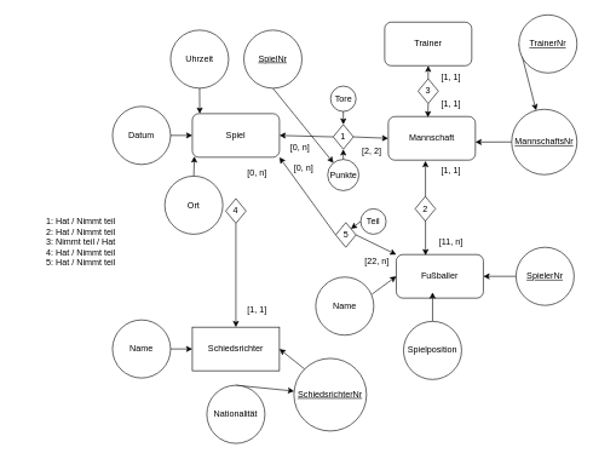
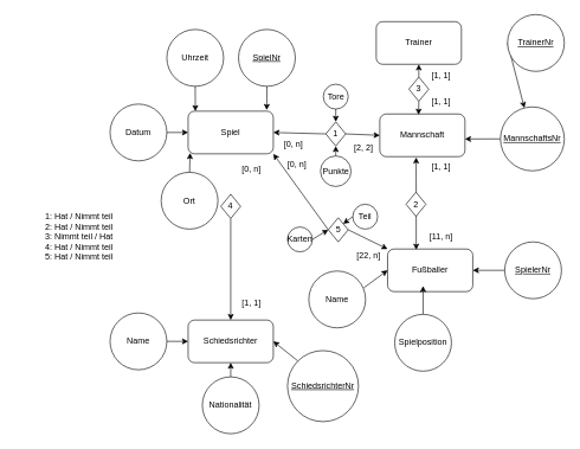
  <mxCell id="0" />
  <mxCell id="1" parent="0" />
  <mxCell id="2" value="Spiel" style="rounded=1;whiteSpace=wrap;html=1;" vertex="1" parent="1"><mxGeometry x="264" y="156" width="120" height="60" as="geometry" /></mxCell>
  <mxCell id="3" value="Mannschaft" style="rounded=1;whiteSpace=wrap;html=1;" vertex="1" parent="1"><mxGeometry x="534" y="160" width="120" height="60" as="geometry" /></mxCell>
- <mxCell id="4" value="Schiedsrichter" style="whiteSpace=wrap;html=1;rounded=0;" vertex="1" parent="1"><mxGeometry x="264" y="450" width="120" height="60" as="geometry" /></mxCell>
+ <mxCell id="4" value="Schiedsrichter" style="rounded=1;whiteSpace=wrap;html=1;" vertex="1" parent="1"><mxGeometry x="264" y="450" width="120" height="60" as="geometry" /></mxCell>
  <mxCell id="5" value="Fußballer" style="rounded=1;whiteSpace=wrap;html=1;" vertex="1" parent="1"><mxGeometry x="545" y="350" width="120" height="60" as="geometry" /></mxCell>
  <mxCell id="6" style="edgeStyle=none;html=1;exitX=0;exitY=0.5;exitDx=0;exitDy=0;entryX=1;entryY=0.586;entryDx=0;entryDy=0;entryPerimeter=0;" edge="1" parent="1" source="7" target="3"><mxGeometry relative="1" as="geometry" /></mxCell>
  <mxCell id="7" value="&lt;u&gt;MannschaftsNr&lt;/u&gt;" style="ellipse;whiteSpace=wrap;html=1;aspect=fixed;" vertex="1" parent="1"><mxGeometry x="704" y="150" width="90" height="90" as="geometry" /></mxCell>
  <mxCell id="8" value="Trainer" style="rounded=1;whiteSpace=wrap;html=1;" vertex="1" parent="1"><mxGeometry x="529" y="30" width="120" height="60" as="geometry" /></mxCell>
  <mxCell id="9" style="edgeStyle=none;html=1;exitX=0;exitY=0.5;exitDx=0;exitDy=0;" edge="1" parent="1" source="10" target="7"><mxGeometry relative="1" as="geometry" /></mxCell>
  <mxCell id="10" value="&lt;u&gt;TrainerNr&lt;/u&gt;" style="ellipse;whiteSpace=wrap;html=1;aspect=fixed;" vertex="1" parent="1"><mxGeometry x="714" y="20" width="80" height="80" as="geometry" /></mxCell>
  <mxCell id="11" value="" style="endArrow=classic;startArrow=classic;html=1;entryX=0.427;entryY=1.018;entryDx=0;entryDy=0;entryPerimeter=0;exitX=0.336;exitY=0.018;exitDx=0;exitDy=0;exitPerimeter=0;" edge="1" parent="1" source="5" target="3"><mxGeometry width="50" height="50" relative="1" as="geometry"><mxPoint x="504" y="480" as="sourcePoint" /><mxPoint x="554" y="430" as="targetPoint" /></mxGeometry></mxCell>
  <mxCell id="12" style="edgeStyle=none;html=1;exitX=0;exitY=0.5;exitDx=0;exitDy=0;entryX=1;entryY=0.5;entryDx=0;entryDy=0;" edge="1" parent="1" source="13" target="5"><mxGeometry relative="1" as="geometry" /></mxCell>
  <mxCell id="13" value="&lt;u&gt;SpielerNr&lt;/u&gt;" style="ellipse;whiteSpace=wrap;html=1;aspect=fixed;" vertex="1" parent="1"><mxGeometry x="710" y="340" width="80" height="80" as="geometry" /></mxCell>
  <mxCell id="14" style="edgeStyle=none;html=1;exitX=0.5;exitY=0;exitDx=0;exitDy=0;" edge="1" parent="1" source="15"><mxGeometry relative="1" as="geometry"><mxPoint x="595" y="402" as="targetPoint" /></mxGeometry></mxCell>
  <mxCell id="15" value="Spielposition" style="ellipse;whiteSpace=wrap;html=1;aspect=fixed;" vertex="1" parent="1"><mxGeometry x="555" y="442" width="80" height="80" as="geometry" /></mxCell>
  <mxCell id="16" style="edgeStyle=none;html=1;exitX=0.968;exitY=0.296;exitDx=0;exitDy=0;entryX=0;entryY=0.5;entryDx=0;entryDy=0;exitPerimeter=0;" edge="1" parent="1" source="17" target="5"><mxGeometry relative="1" as="geometry" /></mxCell>
  <mxCell id="17" value="Name" style="ellipse;whiteSpace=wrap;html=1;aspect=fixed;" vertex="1" parent="1"><mxGeometry x="434" y="381" width="80" height="80" as="geometry" /></mxCell>
  <mxCell id="18" style="edgeStyle=none;html=1;exitX=1;exitY=0.5;exitDx=0;exitDy=0;entryX=0;entryY=0.5;entryDx=0;entryDy=0;" edge="1" parent="1" source="19" target="2"><mxGeometry relative="1" as="geometry" /></mxCell>
  <mxCell id="19" value="Datum" style="ellipse;whiteSpace=wrap;html=1;aspect=fixed;" vertex="1" parent="1"><mxGeometry x="154" y="146" width="80" height="80" as="geometry" /></mxCell>
  <mxCell id="20" style="edgeStyle=none;html=1;exitX=0.5;exitY=1;exitDx=0;exitDy=0;entryX=0.085;entryY=0.001;entryDx=0;entryDy=0;entryPerimeter=0;" edge="1" parent="1" source="21" target="2"><mxGeometry relative="1" as="geometry" /></mxCell>
  <mxCell id="21" value="Uhrzeit" style="ellipse;whiteSpace=wrap;html=1;aspect=fixed;" vertex="1" parent="1"><mxGeometry x="234" y="41" width="80" height="80" as="geometry" /></mxCell>
  <mxCell id="22" style="edgeStyle=none;html=1;exitX=0.5;exitY=0;exitDx=0;exitDy=0;entryX=0.023;entryY=0.98;entryDx=0;entryDy=0;entryPerimeter=0;" edge="1" parent="1" source="23" target="2"><mxGeometry relative="1" as="geometry" /></mxCell>
  <mxCell id="23" value="Ort" style="ellipse;whiteSpace=wrap;html=1;aspect=fixed;" vertex="1" parent="1"><mxGeometry x="226" y="242" width="80" height="80" as="geometry" /></mxCell>
  <mxCell id="24" style="edgeStyle=none;html=1;exitX=1;exitY=0.5;exitDx=0;exitDy=0;entryX=0;entryY=0.5;entryDx=0;entryDy=0;" edge="1" parent="1" source="25" target="4"><mxGeometry relative="1" as="geometry" /></mxCell>
  <mxCell id="25" value="Name" style="ellipse;whiteSpace=wrap;html=1;aspect=fixed;" vertex="1" parent="1"><mxGeometry x="154" y="440" width="80" height="80" as="geometry" /></mxCell>
- <mxCell id="26" style="html=1;exitX=0.5;exitY=0;exitDx=0;exitDy=0;" edge="1" parent="1" source="27" target="29"><mxGeometry relative="1" as="geometry" /></mxCell>
+ <mxCell id="26" style="html=1;exitX=0.5;exitY=0;exitDx=0;exitDy=0;" edge="1" parent="1" source="27" target="4"><mxGeometry relative="1" as="geometry" /></mxCell>
  <mxCell id="27" value="Nationalität" style="ellipse;whiteSpace=wrap;html=1;aspect=fixed;" vertex="1" parent="1"><mxGeometry x="284" y="530" width="80" height="80" as="geometry" /></mxCell>
  <mxCell id="28" style="edgeStyle=none;html=1;exitX=0;exitY=0;exitDx=0;exitDy=0;entryX=1;entryY=0.5;entryDx=0;entryDy=0;" edge="1" parent="1" source="29" target="4"><mxGeometry relative="1" as="geometry" /></mxCell>
  <mxCell id="29" value="&lt;u&gt;SchiedsrichterNr&lt;/u&gt;" style="ellipse;whiteSpace=wrap;html=1;aspect=fixed;" vertex="1" parent="1"><mxGeometry x="404" y="493" width="100" height="100" as="geometry" /></mxCell>
  <mxCell id="30" value="" style="endArrow=classic;startArrow=none;html=1;entryX=0;entryY=0.5;entryDx=0;entryDy=0;exitX=1;exitY=0.5;exitDx=0;exitDy=0;" edge="1" parent="1" source="34" target="3"><mxGeometry width="50" height="50" relative="1" as="geometry"><mxPoint x="494" y="305" as="sourcePoint" /><mxPoint x="534" y="150" as="targetPoint" /></mxGeometry></mxCell>
- <mxCell id="31" style="edgeStyle=none;html=1;exitX=0.5;exitY=1;exitDx=0;exitDy=0;" edge="1" parent="1" source="32" target="53"><mxGeometry relative="1" as="geometry" /></mxCell>
+ <mxCell id="31" style="edgeStyle=none;html=1;exitX=0.5;exitY=1;exitDx=0;exitDy=0;entryX=0.923;entryY=-0.027;entryDx=0;entryDy=0;entryPerimeter=0;" edge="1" parent="1" source="32" target="2"><mxGeometry relative="1" as="geometry" /></mxCell>
  <mxCell id="32" value="&lt;u&gt;SpielNr&lt;/u&gt;" style="ellipse;whiteSpace=wrap;html=1;aspect=fixed;" vertex="1" parent="1"><mxGeometry x="335" y="41" width="80" height="80" as="geometry" /></mxCell>
  <mxCell id="33" value="" style="endArrow=none;startArrow=classic;html=1;entryX=0;entryY=0.5;entryDx=0;entryDy=0;exitX=1;exitY=0.5;exitDx=0;exitDy=0;" edge="1" parent="1" source="2" target="34"><mxGeometry width="50" height="50" relative="1" as="geometry"><mxPoint x="384" y="225" as="sourcePoint" /><mxPoint x="534" y="150" as="targetPoint" /></mxGeometry></mxCell>
  <mxCell id="34" value="1" style="rhombus;whiteSpace=wrap;html=1;" vertex="1" parent="1"><mxGeometry x="458" y="171" width="28" height="34" as="geometry" /></mxCell>
  <mxCell id="35" value="" style="endArrow=none;startArrow=classic;html=1;entryX=0.5;entryY=1;entryDx=0;entryDy=0;exitX=0.5;exitY=0;exitDx=0;exitDy=0;" edge="1" parent="1" source="4" target="36"><mxGeometry width="50" height="50" relative="1" as="geometry"><mxPoint x="324" y="450" as="sourcePoint" /><mxPoint x="324" y="285" as="targetPoint" /></mxGeometry></mxCell>
  <mxCell id="36" value="4" style="rhombus;whiteSpace=wrap;html=1;" vertex="1" parent="1"><mxGeometry x="310" y="273" width="28" height="34" as="geometry" /></mxCell>
  <mxCell id="37" value="" style="endArrow=none;startArrow=classic;html=1;entryX=0.5;entryY=1;entryDx=0;entryDy=0;exitX=0.455;exitY=0.018;exitDx=0;exitDy=0;exitPerimeter=0;" edge="1" parent="1" source="3" target="39"><mxGeometry width="50" height="50" relative="1" as="geometry"><mxPoint x="588.6" y="161.08" as="sourcePoint" /><mxPoint x="589" y="90" as="targetPoint" /></mxGeometry></mxCell>
  <mxCell id="38" style="edgeStyle=none;html=1;exitX=0.5;exitY=0;exitDx=0;exitDy=0;entryX=0.5;entryY=1;entryDx=0;entryDy=0;" edge="1" parent="1" source="39" target="8"><mxGeometry relative="1" as="geometry" /></mxCell>
  <mxCell id="39" value="3" style="rhombus;whiteSpace=wrap;html=1;" vertex="1" parent="1"><mxGeometry x="575" y="108" width="28" height="34" as="geometry" /></mxCell>
  <mxCell id="40" value="2" style="rhombus;whiteSpace=wrap;html=1;" vertex="1" parent="1"><mxGeometry x="571" y="270" width="28" height="34" as="geometry" /></mxCell>
  <mxCell id="41" value="1: Hat / Nimmt teil&lt;br&gt;2: Hat / Nimmt teil&lt;br&gt;3: Nimmt teil / Hat&lt;br&gt;4: Hat / Nimmt teil&lt;br&gt;5: Hat / Nimmt teil" style="text;html=1;strokeColor=none;fillColor=none;align=center;verticalAlign=middle;whiteSpace=wrap;rounded=0;" vertex="1" parent="1"><mxGeometry x="20" y="288" width="181" height="90" as="geometry" /></mxCell>
  <mxCell id="42" value="[11, n]" style="text;html=1;strokeColor=none;fillColor=none;align=center;verticalAlign=middle;whiteSpace=wrap;rounded=0;" vertex="1" parent="1"><mxGeometry x="599" y="322" width="43" height="22" as="geometry" /></mxCell>
  <mxCell id="43" value="[1, 1]" style="text;html=1;strokeColor=none;fillColor=none;align=center;verticalAlign=middle;whiteSpace=wrap;rounded=0;" vertex="1" parent="1"><mxGeometry x="599" y="224" width="43" height="22" as="geometry" /></mxCell>
  <mxCell id="44" value="[1, 1]" style="text;html=1;strokeColor=none;fillColor=none;align=center;verticalAlign=middle;whiteSpace=wrap;rounded=0;" vertex="1" parent="1"><mxGeometry x="599" y="95" width="43" height="22" as="geometry" /></mxCell>
  <mxCell id="45" value="[1, 1]" style="text;html=1;strokeColor=none;fillColor=none;align=center;verticalAlign=middle;whiteSpace=wrap;rounded=0;" vertex="1" parent="1"><mxGeometry x="599" y="132" width="43" height="22" as="geometry" /></mxCell>
  <mxCell id="46" value="[0, n]" style="text;html=1;strokeColor=none;fillColor=none;align=center;verticalAlign=middle;whiteSpace=wrap;rounded=0;" vertex="1" parent="1"><mxGeometry x="332" y="226" width="43" height="22" as="geometry" /></mxCell>
  <mxCell id="47" value="[1, 1]" style="text;html=1;strokeColor=none;fillColor=none;align=center;verticalAlign=middle;whiteSpace=wrap;rounded=0;" vertex="1" parent="1"><mxGeometry x="332" y="415" width="43" height="22" as="geometry" /></mxCell>
  <mxCell id="48" value="[2, 2]" style="text;html=1;strokeColor=none;fillColor=none;align=center;verticalAlign=middle;whiteSpace=wrap;rounded=0;" vertex="1" parent="1"><mxGeometry x="489.5" y="197" width="43" height="22" as="geometry" /></mxCell>
  <mxCell id="49" value="[0, n]" style="text;html=1;strokeColor=none;fillColor=none;align=center;verticalAlign=middle;whiteSpace=wrap;rounded=0;" vertex="1" parent="1"><mxGeometry x="396" y="220" width="43" height="22" as="geometry" /></mxCell>
  <mxCell id="50" style="edgeStyle=none;html=1;exitX=0.5;exitY=1;exitDx=0;exitDy=0;entryX=0.5;entryY=0;entryDx=0;entryDy=0;" edge="1" parent="1" source="51" target="34"><mxGeometry relative="1" as="geometry" /></mxCell>
  <mxCell id="51" value="Tore" style="ellipse;whiteSpace=wrap;html=1;aspect=fixed;" vertex="1" parent="1"><mxGeometry x="454.5" y="118" width="35" height="35" as="geometry" /></mxCell>
  <mxCell id="52" style="edgeStyle=none;html=1;exitX=0.5;exitY=0;exitDx=0;exitDy=0;entryX=0.5;entryY=1;entryDx=0;entryDy=0;" edge="1" parent="1" target="34"><mxGeometry relative="1" as="geometry"><mxPoint x="472" y="219" as="sourcePoint" /></mxGeometry></mxCell>
  <mxCell id="53" value="Punkte" style="ellipse;whiteSpace=wrap;html=1;aspect=fixed;" vertex="1" parent="1"><mxGeometry x="450.5" y="219" width="43" height="43" as="geometry" /></mxCell>
  <mxCell id="54" value="" style="endArrow=classic;startArrow=none;html=1;entryX=0;entryY=0;entryDx=0;entryDy=0;exitX=1;exitY=0.5;exitDx=0;exitDy=0;" edge="1" parent="1" source="56" target="5"><mxGeometry width="50" height="50" relative="1" as="geometry"><mxPoint x="371" y="304" as="sourcePoint" /><mxPoint x="421" y="254" as="targetPoint" /></mxGeometry></mxCell>
  <mxCell id="55" value="" style="endArrow=none;startArrow=classic;html=1;entryX=0;entryY=0.5;entryDx=0;entryDy=0;exitX=1;exitY=1;exitDx=0;exitDy=0;" edge="1" parent="1" source="2" target="56"><mxGeometry width="50" height="50" relative="1" as="geometry"><mxPoint x="384" y="285" as="sourcePoint" /><mxPoint x="545" y="350" as="targetPoint" /></mxGeometry></mxCell>
  <mxCell id="56" value="5" style="rhombus;whiteSpace=wrap;html=1;" vertex="1" parent="1"><mxGeometry x="461.5" y="306" width="28" height="34" as="geometry" /></mxCell>
  <mxCell id="57" value="[0, n]" style="text;html=1;strokeColor=none;fillColor=none;align=center;verticalAlign=middle;whiteSpace=wrap;rounded=0;" vertex="1" parent="1"><mxGeometry x="391" y="191" width="43" height="22" as="geometry" /></mxCell>
  <mxCell id="58" value="[22, n]" style="text;html=1;strokeColor=none;fillColor=none;align=center;verticalAlign=middle;whiteSpace=wrap;rounded=0;" vertex="1" parent="1"><mxGeometry x="497" y="349" width="43" height="22" as="geometry" /></mxCell>
+ <mxCell id="59" style="edgeStyle=none;html=1;exitX=1;exitY=0.5;exitDx=0;exitDy=0;entryX=0;entryY=0.5;entryDx=0;entryDy=0;" edge="1" parent="1" source="60" target="56"><mxGeometry relative="1" as="geometry" /></mxCell>
+ <mxCell id="60" value="Karten" style="ellipse;whiteSpace=wrap;html=1;aspect=fixed;" vertex="1" parent="1"><mxGeometry x="404" y="319" width="35" height="35" as="geometry" /></mxCell>
  <mxCell id="61" style="edgeStyle=none;html=1;exitX=0;exitY=0.5;exitDx=0;exitDy=0;entryX=1;entryY=0;entryDx=0;entryDy=0;" edge="1" parent="1" source="62" target="56"><mxGeometry relative="1" as="geometry" /></mxCell>
  <mxCell id="62" value="Teil" style="ellipse;whiteSpace=wrap;html=1;aspect=fixed;" vertex="1" parent="1"><mxGeometry x="496" y="287" width="35" height="35" as="geometry" /></mxCell>
